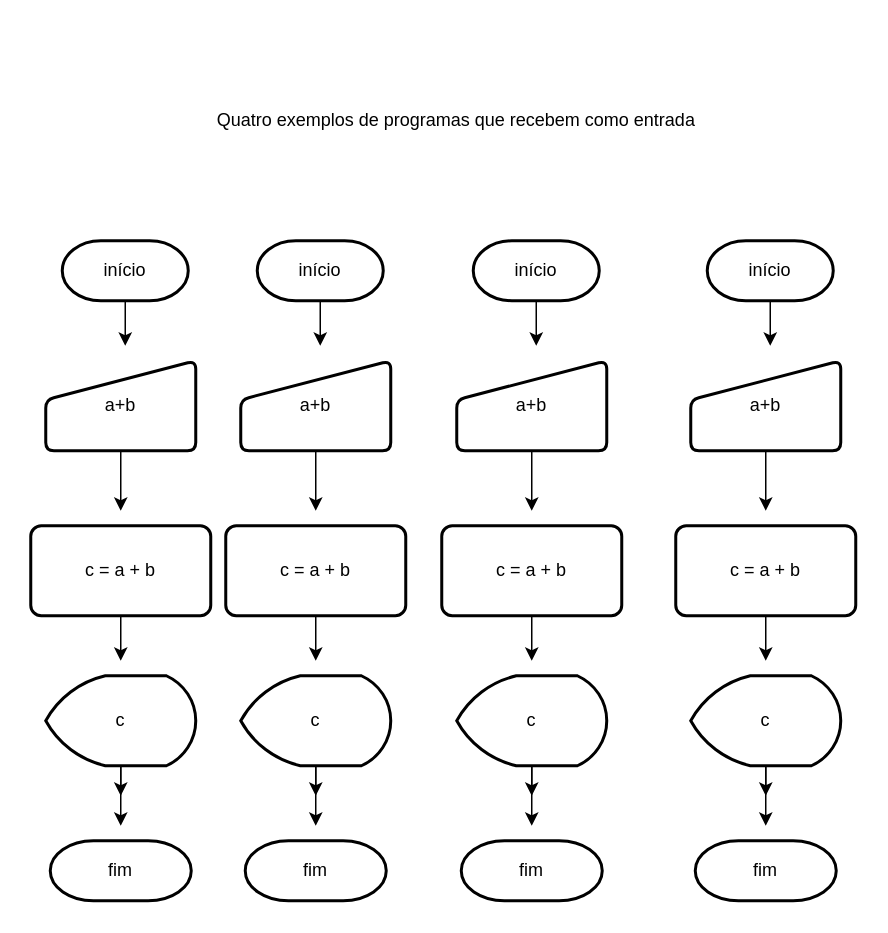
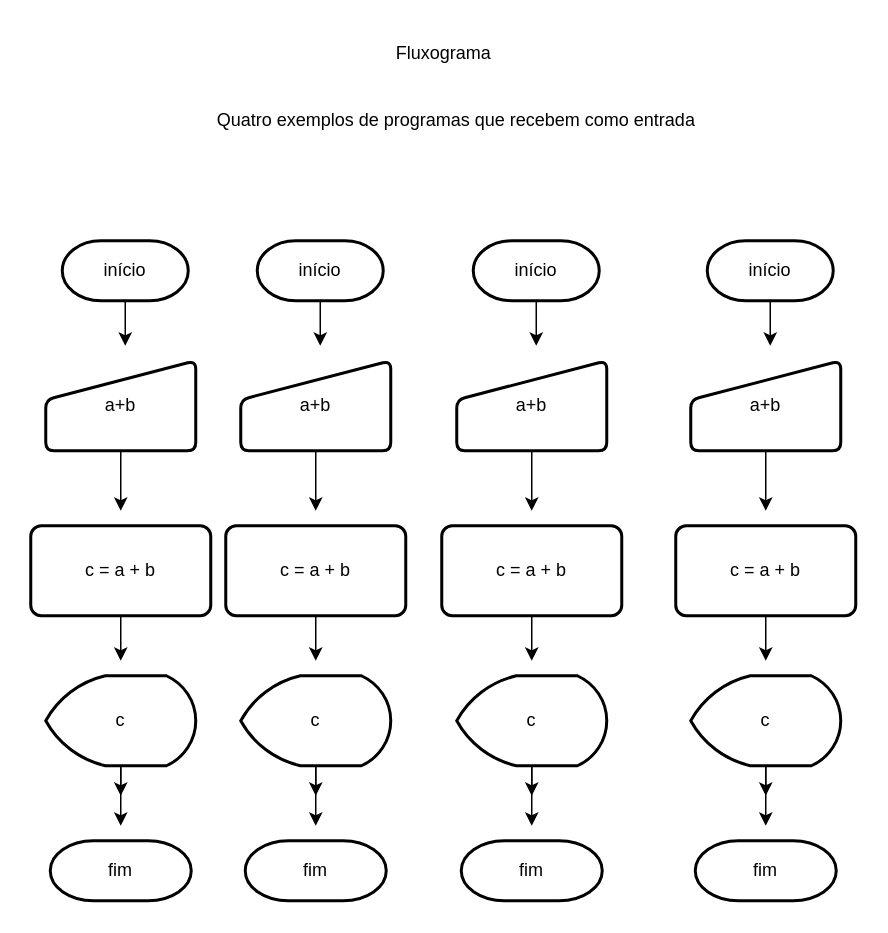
  <mxCell id="0" />
  <mxCell id="1" parent="0" />
  <mxCell id="2" style="edgeStyle=orthogonalEdgeStyle;rounded=0;orthogonalLoop=1;jettySize=auto;html=1;" edge="1" parent="1" source="3"><mxGeometry relative="1" as="geometry"><mxPoint x="83" y="230" as="targetPoint" /></mxGeometry></mxCell>
  <mxCell id="3" value="início" style="strokeWidth=2;html=1;shape=mxgraph.flowchart.terminator;whiteSpace=wrap;" vertex="1" parent="1"><mxGeometry x="41" y="160" width="84" height="40" as="geometry" /></mxCell>
  <mxCell id="4" style="edgeStyle=orthogonalEdgeStyle;rounded=0;orthogonalLoop=1;jettySize=auto;html=1;" edge="1" parent="1" source="5"><mxGeometry relative="1" as="geometry"><mxPoint x="80" y="340" as="targetPoint" /></mxGeometry></mxCell>
  <mxCell id="5" value="a+b" style="html=1;strokeWidth=2;shape=manualInput;whiteSpace=wrap;rounded=1;size=26;arcSize=11;" vertex="1" parent="1"><mxGeometry x="30" y="240" width="100" height="60" as="geometry" /></mxCell>
  <mxCell id="6" style="edgeStyle=orthogonalEdgeStyle;rounded=0;orthogonalLoop=1;jettySize=auto;html=1;" edge="1" parent="1" source="7"><mxGeometry relative="1" as="geometry"><mxPoint x="80" y="440" as="targetPoint" /></mxGeometry></mxCell>
  <mxCell id="7" value="c = a + b" style="rounded=1;whiteSpace=wrap;html=1;absoluteArcSize=1;arcSize=14;strokeWidth=2;" vertex="1" parent="1"><mxGeometry x="20" y="350" width="120" height="60" as="geometry" /></mxCell>
  <mxCell id="8" style="edgeStyle=orthogonalEdgeStyle;rounded=0;orthogonalLoop=1;jettySize=auto;html=1;" edge="1" parent="1" source="10"><mxGeometry relative="1" as="geometry"><mxPoint x="80" y="530" as="targetPoint" /></mxGeometry></mxCell>
  <mxCell id="9" style="edgeStyle=orthogonalEdgeStyle;rounded=0;orthogonalLoop=1;jettySize=auto;html=1;" edge="1" parent="1" source="10"><mxGeometry relative="1" as="geometry"><mxPoint x="80" y="550" as="targetPoint" /></mxGeometry></mxCell>
  <mxCell id="10" value="c" style="strokeWidth=2;html=1;shape=mxgraph.flowchart.display;whiteSpace=wrap;" vertex="1" parent="1"><mxGeometry x="30" y="450" width="100" height="60" as="geometry" /></mxCell>
  <mxCell id="11" value="fim" style="strokeWidth=2;html=1;shape=mxgraph.flowchart.terminator;whiteSpace=wrap;" vertex="1" parent="1"><mxGeometry x="33" y="560" width="94" height="40" as="geometry" /></mxCell>
  <mxCell id="12" style="edgeStyle=orthogonalEdgeStyle;rounded=0;orthogonalLoop=1;jettySize=auto;html=1;" edge="1" source="13" parent="1"><mxGeometry relative="1" as="geometry"><mxPoint x="213" y="230" as="targetPoint" /></mxGeometry></mxCell>
  <mxCell id="13" value="início" style="strokeWidth=2;html=1;shape=mxgraph.flowchart.terminator;whiteSpace=wrap;" vertex="1" parent="1"><mxGeometry x="171" y="160" width="84" height="40" as="geometry" /></mxCell>
  <mxCell id="14" style="edgeStyle=orthogonalEdgeStyle;rounded=0;orthogonalLoop=1;jettySize=auto;html=1;" edge="1" source="15" parent="1"><mxGeometry relative="1" as="geometry"><mxPoint x="210" y="340" as="targetPoint" /></mxGeometry></mxCell>
  <mxCell id="15" value="a+b" style="html=1;strokeWidth=2;shape=manualInput;whiteSpace=wrap;rounded=1;size=26;arcSize=11;" vertex="1" parent="1"><mxGeometry x="160" y="240" width="100" height="60" as="geometry" /></mxCell>
  <mxCell id="16" style="edgeStyle=orthogonalEdgeStyle;rounded=0;orthogonalLoop=1;jettySize=auto;html=1;" edge="1" source="17" parent="1"><mxGeometry relative="1" as="geometry"><mxPoint x="210" y="440" as="targetPoint" /></mxGeometry></mxCell>
  <mxCell id="17" value="c = a + b" style="rounded=1;whiteSpace=wrap;html=1;absoluteArcSize=1;arcSize=14;strokeWidth=2;" vertex="1" parent="1"><mxGeometry x="150" y="350" width="120" height="60" as="geometry" /></mxCell>
  <mxCell id="18" style="edgeStyle=orthogonalEdgeStyle;rounded=0;orthogonalLoop=1;jettySize=auto;html=1;" edge="1" source="20" parent="1"><mxGeometry relative="1" as="geometry"><mxPoint x="210" y="530" as="targetPoint" /></mxGeometry></mxCell>
  <mxCell id="19" style="edgeStyle=orthogonalEdgeStyle;rounded=0;orthogonalLoop=1;jettySize=auto;html=1;" edge="1" source="20" parent="1"><mxGeometry relative="1" as="geometry"><mxPoint x="210" y="550" as="targetPoint" /></mxGeometry></mxCell>
  <mxCell id="20" value="c" style="strokeWidth=2;html=1;shape=mxgraph.flowchart.display;whiteSpace=wrap;" vertex="1" parent="1"><mxGeometry x="160" y="450" width="100" height="60" as="geometry" /></mxCell>
  <mxCell id="21" value="fim" style="strokeWidth=2;html=1;shape=mxgraph.flowchart.terminator;whiteSpace=wrap;" vertex="1" parent="1"><mxGeometry x="163" y="560" width="94" height="40" as="geometry" /></mxCell>
  <mxCell id="22" style="edgeStyle=orthogonalEdgeStyle;rounded=0;orthogonalLoop=1;jettySize=auto;html=1;" edge="1" source="23" parent="1"><mxGeometry relative="1" as="geometry"><mxPoint x="357" y="230" as="targetPoint" /></mxGeometry></mxCell>
  <mxCell id="23" value="início" style="strokeWidth=2;html=1;shape=mxgraph.flowchart.terminator;whiteSpace=wrap;" vertex="1" parent="1"><mxGeometry x="315" y="160" width="84" height="40" as="geometry" /></mxCell>
  <mxCell id="24" style="edgeStyle=orthogonalEdgeStyle;rounded=0;orthogonalLoop=1;jettySize=auto;html=1;" edge="1" source="25" parent="1"><mxGeometry relative="1" as="geometry"><mxPoint x="354" y="340" as="targetPoint" /></mxGeometry></mxCell>
  <mxCell id="25" value="a+b" style="html=1;strokeWidth=2;shape=manualInput;whiteSpace=wrap;rounded=1;size=26;arcSize=11;" vertex="1" parent="1"><mxGeometry x="304" y="240" width="100" height="60" as="geometry" /></mxCell>
  <mxCell id="26" style="edgeStyle=orthogonalEdgeStyle;rounded=0;orthogonalLoop=1;jettySize=auto;html=1;" edge="1" source="27" parent="1"><mxGeometry relative="1" as="geometry"><mxPoint x="354" y="440" as="targetPoint" /></mxGeometry></mxCell>
  <mxCell id="27" value="c = a + b" style="rounded=1;whiteSpace=wrap;html=1;absoluteArcSize=1;arcSize=14;strokeWidth=2;" vertex="1" parent="1"><mxGeometry x="294" y="350" width="120" height="60" as="geometry" /></mxCell>
  <mxCell id="28" style="edgeStyle=orthogonalEdgeStyle;rounded=0;orthogonalLoop=1;jettySize=auto;html=1;" edge="1" source="30" parent="1"><mxGeometry relative="1" as="geometry"><mxPoint x="354" y="530" as="targetPoint" /></mxGeometry></mxCell>
  <mxCell id="29" style="edgeStyle=orthogonalEdgeStyle;rounded=0;orthogonalLoop=1;jettySize=auto;html=1;" edge="1" source="30" parent="1"><mxGeometry relative="1" as="geometry"><mxPoint x="354" y="550" as="targetPoint" /></mxGeometry></mxCell>
  <mxCell id="30" value="c" style="strokeWidth=2;html=1;shape=mxgraph.flowchart.display;whiteSpace=wrap;" vertex="1" parent="1"><mxGeometry x="304" y="450" width="100" height="60" as="geometry" /></mxCell>
  <mxCell id="31" value="fim" style="strokeWidth=2;html=1;shape=mxgraph.flowchart.terminator;whiteSpace=wrap;" vertex="1" parent="1"><mxGeometry x="307" y="560" width="94" height="40" as="geometry" /></mxCell>
  <mxCell id="32" style="edgeStyle=orthogonalEdgeStyle;rounded=0;orthogonalLoop=1;jettySize=auto;html=1;" edge="1" source="33" parent="1"><mxGeometry relative="1" as="geometry"><mxPoint x="513" y="230" as="targetPoint" /></mxGeometry></mxCell>
  <mxCell id="33" value="início" style="strokeWidth=2;html=1;shape=mxgraph.flowchart.terminator;whiteSpace=wrap;" vertex="1" parent="1"><mxGeometry x="471" y="160" width="84" height="40" as="geometry" /></mxCell>
  <mxCell id="34" style="edgeStyle=orthogonalEdgeStyle;rounded=0;orthogonalLoop=1;jettySize=auto;html=1;" edge="1" source="35" parent="1"><mxGeometry relative="1" as="geometry"><mxPoint x="510" y="340" as="targetPoint" /></mxGeometry></mxCell>
  <mxCell id="35" value="a+b" style="html=1;strokeWidth=2;shape=manualInput;whiteSpace=wrap;rounded=1;size=26;arcSize=11;" vertex="1" parent="1"><mxGeometry x="460" y="240" width="100" height="60" as="geometry" /></mxCell>
  <mxCell id="36" style="edgeStyle=orthogonalEdgeStyle;rounded=0;orthogonalLoop=1;jettySize=auto;html=1;" edge="1" source="37" parent="1"><mxGeometry relative="1" as="geometry"><mxPoint x="510" y="440" as="targetPoint" /></mxGeometry></mxCell>
  <mxCell id="37" value="c = a + b" style="rounded=1;whiteSpace=wrap;html=1;absoluteArcSize=1;arcSize=14;strokeWidth=2;" vertex="1" parent="1"><mxGeometry x="450" y="350" width="120" height="60" as="geometry" /></mxCell>
  <mxCell id="38" style="edgeStyle=orthogonalEdgeStyle;rounded=0;orthogonalLoop=1;jettySize=auto;html=1;" edge="1" source="40" parent="1"><mxGeometry relative="1" as="geometry"><mxPoint x="510" y="530" as="targetPoint" /></mxGeometry></mxCell>
  <mxCell id="39" style="edgeStyle=orthogonalEdgeStyle;rounded=0;orthogonalLoop=1;jettySize=auto;html=1;" edge="1" source="40" parent="1"><mxGeometry relative="1" as="geometry"><mxPoint x="510" y="550" as="targetPoint" /></mxGeometry></mxCell>
  <mxCell id="40" value="c" style="strokeWidth=2;html=1;shape=mxgraph.flowchart.display;whiteSpace=wrap;" vertex="1" parent="1"><mxGeometry x="460" y="450" width="100" height="60" as="geometry" /></mxCell>
  <mxCell id="41" value="fim" style="strokeWidth=2;html=1;shape=mxgraph.flowchart.terminator;whiteSpace=wrap;" vertex="1" parent="1"><mxGeometry x="463" y="560" width="94" height="40" as="geometry" /></mxCell>
+ <mxCell id="42" value="Fluxograma" style="text;html=1;align=center;verticalAlign=middle;resizable=0;points=[];autosize=1;strokeColor=none;fillColor=none;" vertex="1" parent="1"><mxGeometry x="250" y="20" width="90" height="30" as="geometry" /></mxCell>
  <mxCell id="43" value="Quatro exemplos de programas que recebem como entrada&amp;nbsp;" style="text;html=1;align=center;verticalAlign=middle;resizable=0;points=[];autosize=1;strokeColor=none;fillColor=none;" vertex="1" parent="1"><mxGeometry x="130" y="65" width="350" height="30" as="geometry" /></mxCell>
